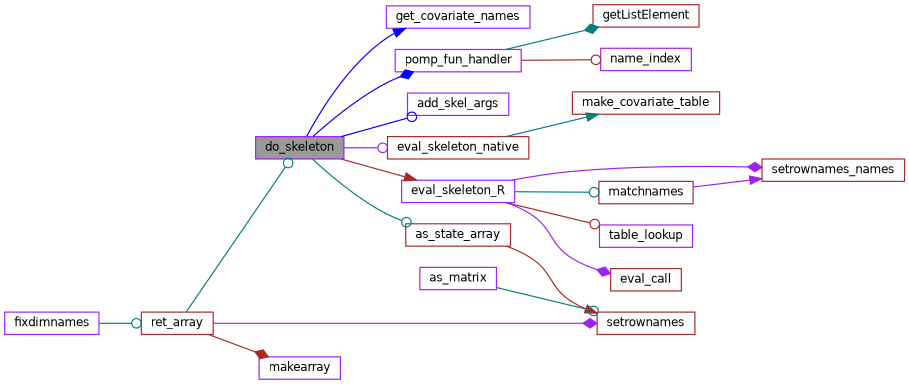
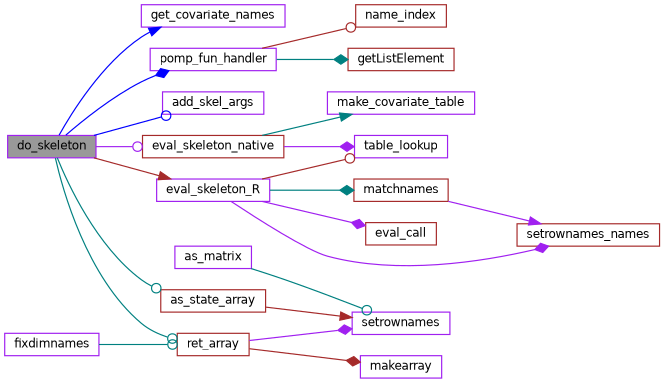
  digraph {
    rankdir=LR
    node [color=purple fillcolor=white fontname=Helvetica fontsize=10 shape=box style=filled]
    edge [arrowhead=odot color=teal fontname=Helvetica fontsize=10 labelfontname=Helvetica labelfontsize=10 style=solid]
    n1 [fillcolor=grey60 fontcolor=black height=0.2 label=do_skeleton width=0.4]
    n2 [height=0.2 label=add_skel_args width=0.4]
    n3 [color=brown height=0.2 label=as_state_array width=0.4]
    n4 [color=brown height=0.2 label=eval_skeleton_native width=0.4]
    n5 [height=0.2 label=eval_skeleton_R width=0.4]
    n6 [height=0.2 label=get_covariate_names width=0.4]
    n7 [height=0.2 label=pomp_fun_handler width=0.4]
    n8 [color=brown height=0.2 label=ret_array width=0.4]
    n9 [height=0.2 label=as_matrix width=0.4]
-   n10 [color=brown height=0.2 label=setrownames width=0.4]
-   n11 [color=brown height=0.2 label=make_covariate_table width=0.4]
+   n10 [height=0.2 label=setrownames width=0.4]
+   n11 [height=0.2 label=make_covariate_table width=0.4]
    n12 [height=0.2 label=table_lookup width=0.4]
    n13 [color=brown height=0.2 label=eval_call width=0.4]
    n14 [color=brown height=0.2 label=setrownames_names width=0.4]
    n15 [color=brown height=0.2 label=matchnames width=0.4]
    n16 [color=brown height=0.2 label=getListElement width=0.4]
-   n17 [height=0.2 label=name_index width=0.4]
+   n17 [color=brown height=0.2 label=name_index width=0.4]
    n18 [height=0.2 label=makearray width=0.4]
    n19 [height=0.2 label=fixdimnames width=0.4]
    n1 -> n2 [color=blue]
    n1 -> n3
    n1 -> n4 [color=purple]
    n1 -> n5 [arrowhead=normal color=brown]
    n1 -> n6 [arrowhead=normal color=blue]
    n1 -> n7 [arrowhead=diamond color=blue]
-   n8 -> n1
+   n1 -> n8
    n3 -> n10 [arrowhead=normal color=brown]
    n4 -> n11 [arrowhead=normal]
+   n4 -> n12 [arrowhead=diamond color=purple]
    n5 -> n12 [color=brown]
    n5 -> n13 [arrowhead=diamond color=purple]
    n5 -> n14 [arrowhead=diamond color=purple]
-   n5 -> n15
+   n5 -> n15 [arrowhead=diamond]
    n7 -> n16 [arrowhead=diamond]
    n7 -> n17 [color=brown]
    n8 -> n10 [arrowhead=diamond color=purple]
    n8 -> n18 [arrowhead=diamond color=brown]
    n9 -> n10
    n15 -> n14 [arrowhead=normal color=purple]
    n19 -> n8
  }
